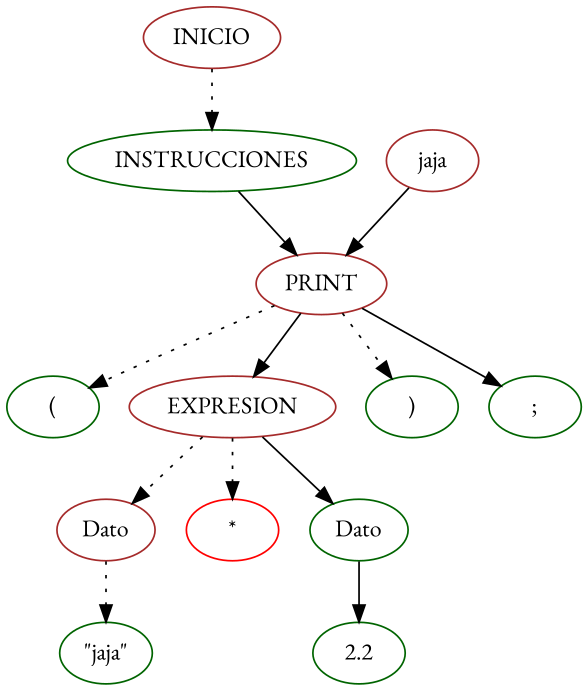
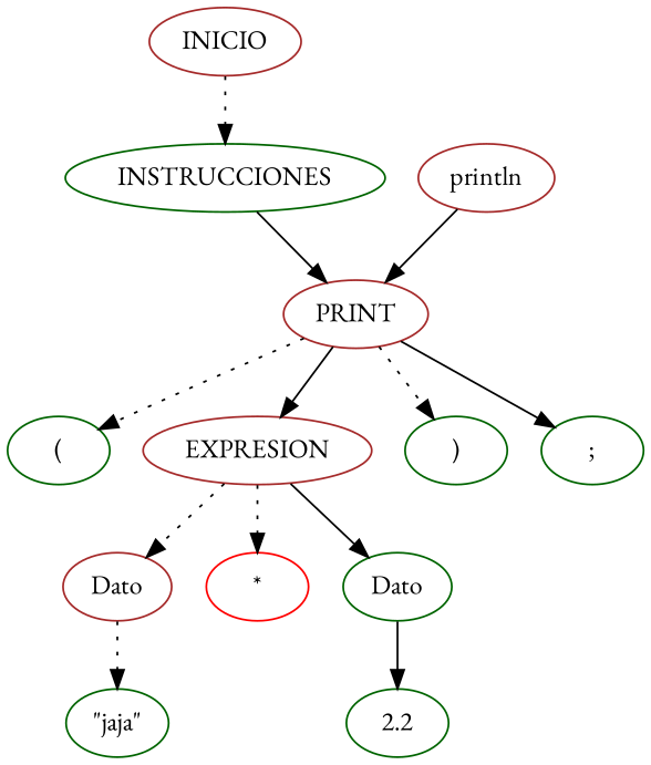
  digraph {
    fontname="EB Garamond"
    node [color=darkgreen fontname="EB Garamond"]
    edge [fontname="EB Garamond" style=dotted]
    n1 [color=brown label=INICIO]
    n2 [label=INSTRUCCIONES]
    n3 [color=brown label=PRINT]
    n4 [label="("]
    n5 [color=brown label=EXPRESION]
    n6 [label=")"]
    n7 [label=";"]
-   n8 [color=brown label=jaja]
+   n8 [color=brown label=println]
    n9 [color=brown label=Dato]
    n10 [color=red label="*"]
    n11 [label=Dato]
    n12 [label="\"jaja\""]
    n13 [label=2.2]
    n1 -> n2
    n2 -> n3 [style=solid]
    n3 -> n4
    n3 -> n5 [style=solid]
    n3 -> n6
    n3 -> n7 [style=solid]
    n5 -> n9
    n5 -> n10
    n5 -> n11 [style=solid]
    n8 -> n3 [style=solid]
    n9 -> n12
    n11 -> n13 [style=solid]
  }
